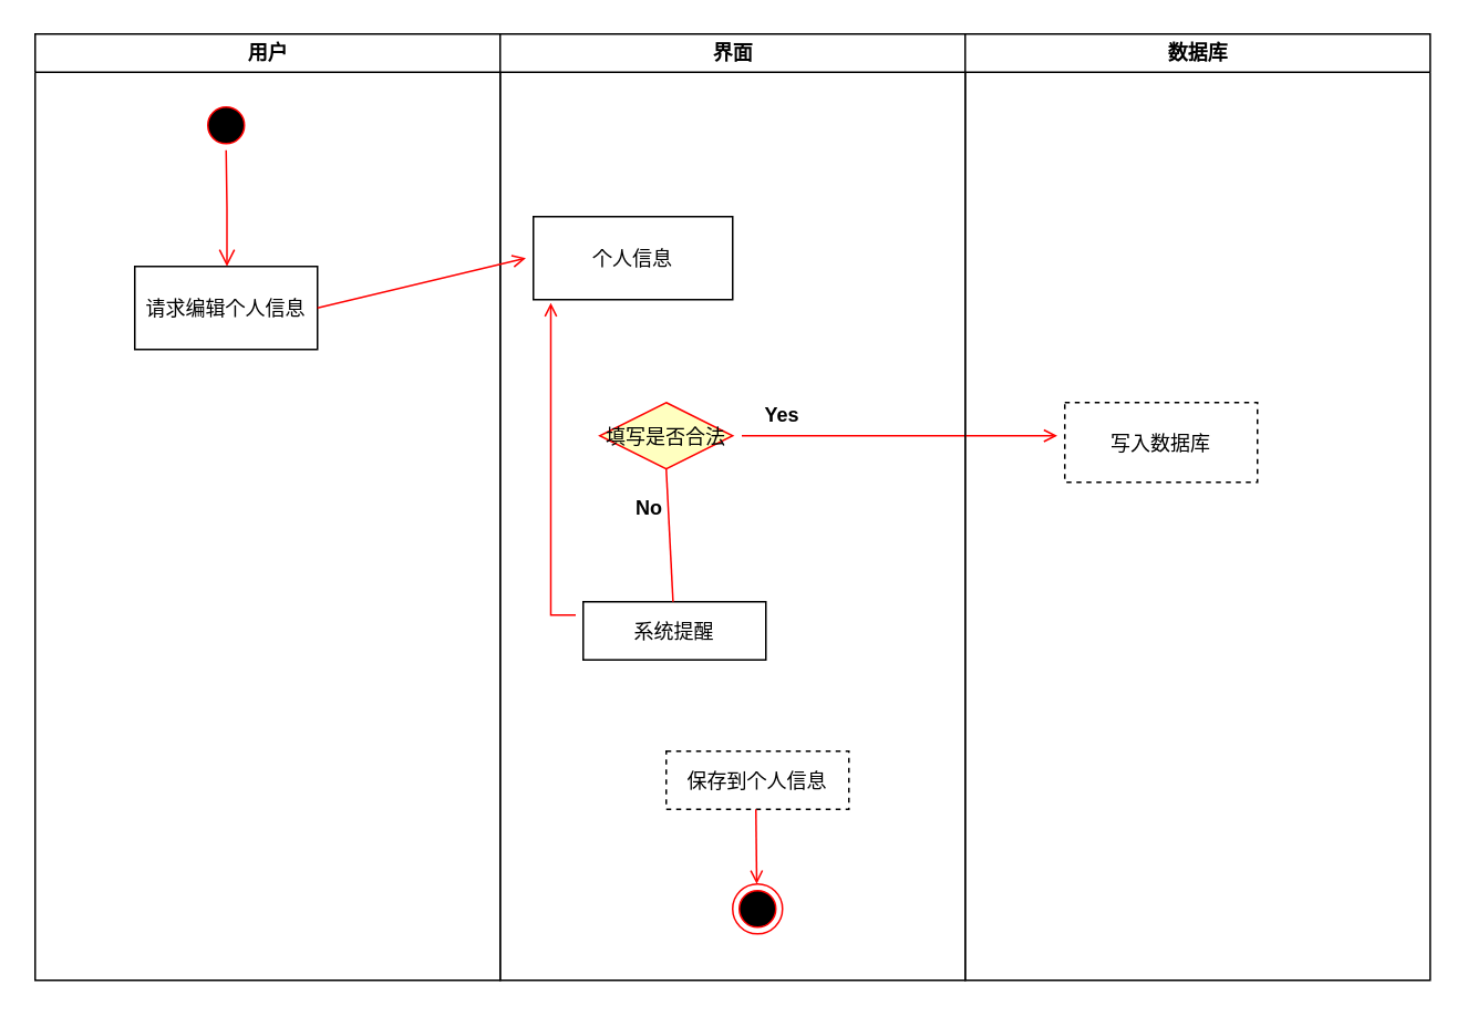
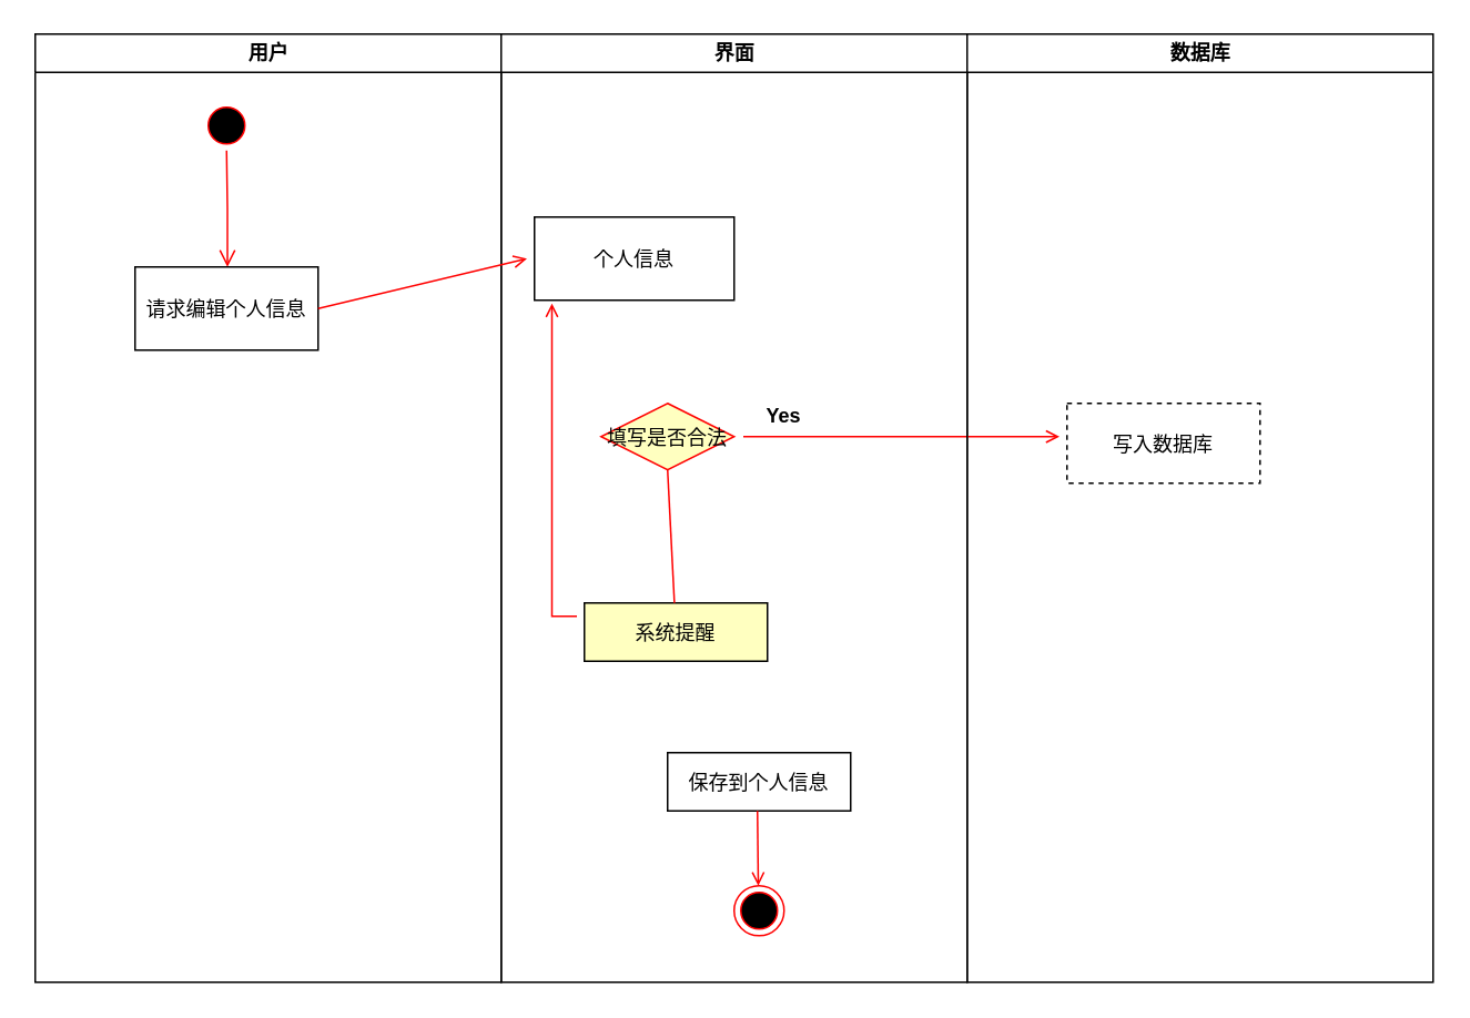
  <mxCell id="0" />
  <mxCell id="1" parent="0" />
  <mxCell id="2" value="用户" style="swimlane;whiteSpace=wrap" parent="1" vertex="1"><mxGeometry x="20.5" y="20" width="280" height="570" as="geometry" /></mxCell>
  <mxCell id="3" value="" style="ellipse;shape=startState;fillColor=#000000;strokeColor=#ff0000;" parent="2" vertex="1"><mxGeometry x="100" y="40" width="30" height="30" as="geometry" /></mxCell>
  <mxCell id="4" value="" style="edgeStyle=elbowEdgeStyle;elbow=horizontal;verticalAlign=bottom;endArrow=open;endSize=8;strokeColor=#FF0000;endFill=1;rounded=0" parent="2" source="3" target="5" edge="1"><mxGeometry x="100" y="40" as="geometry"><mxPoint x="115" y="110" as="targetPoint" /></mxGeometry></mxCell>
  <mxCell id="5" value="请求编辑个人信息" style="" parent="2" vertex="1"><mxGeometry x="60" y="140" width="110" height="50" as="geometry" /></mxCell>
  <mxCell id="6" value="界面" style="swimlane;whiteSpace=wrap" parent="1" vertex="1"><mxGeometry x="300.5" y="20" width="280" height="570" as="geometry" /></mxCell>
  <mxCell id="7" value="个人信息" style="" parent="6" vertex="1"><mxGeometry x="20" y="110" width="120" height="50" as="geometry" /></mxCell>
- <mxCell id="8" value="系统提醒" style="" parent="6" vertex="1"><mxGeometry x="50" y="342" width="110" height="35" as="geometry" /></mxCell>
+ <mxCell id="8" value="系统提醒" style="fillColor=#ffffc0;" parent="6" vertex="1"><mxGeometry x="50" y="342" width="110" height="35" as="geometry" /></mxCell>
  <mxCell id="9" value="" style="endArrow=none;strokeColor=#FF0000;endFill=1;rounded=0;exitX=0.5;exitY=1;exitDx=0;exitDy=0;" parent="6" source="10" target="8" edge="1"><mxGeometry relative="1" as="geometry"><mxPoint x="75" y="270" as="sourcePoint" /></mxGeometry></mxCell>
  <mxCell id="10" value="填写是否合法" style="rhombus;fillColor=#ffffc0;strokeColor=#ff0000;" parent="6" vertex="1"><mxGeometry x="60" y="222" width="80" height="40" as="geometry" /></mxCell>
  <mxCell id="11" value="" style="endArrow=open;strokeColor=#FF0000;endFill=1;rounded=0;" parent="6" edge="1"><mxGeometry relative="1" as="geometry"><mxPoint x="145.5" y="242" as="sourcePoint" /><mxPoint x="335.5" y="242" as="targetPoint" /></mxGeometry></mxCell>
  <mxCell id="12" value="Yes" style="text;align=center;fontStyle=1;verticalAlign=middle;spacingLeft=3;spacingRight=3;strokeColor=none;rotatable=0;points=[[0,0.5],[1,0.5]];portConstraint=eastwest;" parent="6" vertex="1"><mxGeometry x="130" y="216" width="80" height="26" as="geometry" /></mxCell>
- <mxCell id="13" value="No" style="text;align=center;fontStyle=1;verticalAlign=middle;spacingLeft=3;spacingRight=3;strokeColor=none;rotatable=0;points=[[0,0.5],[1,0.5]];portConstraint=eastwest;" parent="6" vertex="1"><mxGeometry x="50" y="272" width="80" height="26" as="geometry" /></mxCell>
- <mxCell id="14" value="保存到个人信息" style="dashed=1;" parent="6" vertex="1"><mxGeometry x="100" y="432" width="110" height="35" as="geometry" /></mxCell>
+ <mxCell id="14" value="保存到个人信息" style="" parent="6" vertex="1"><mxGeometry x="100" y="432" width="110" height="35" as="geometry" /></mxCell>
  <mxCell id="15" value="" style="ellipse;shape=endState;fillColor=#000000;strokeColor=#ff0000" parent="6" vertex="1"><mxGeometry x="140" y="512" width="30" height="30" as="geometry" /></mxCell>
  <mxCell id="16" value="" style="endArrow=open;strokeColor=#FF0000;endFill=1;rounded=0;exitX=0.5;exitY=1;exitDx=0;exitDy=0;" parent="6" edge="1"><mxGeometry relative="1" as="geometry"><mxPoint x="154" y="467" as="sourcePoint" /><mxPoint x="154.5" y="512" as="targetPoint" /></mxGeometry></mxCell>
  <mxCell id="17" value="数据库" style="swimlane;whiteSpace=wrap" parent="1" vertex="1"><mxGeometry x="580.5" y="20" width="280" height="570" as="geometry" /></mxCell>
  <mxCell id="18" value="写入数据库" style="dashed=1;" parent="17" vertex="1"><mxGeometry x="60" y="222" width="116" height="48" as="geometry" /></mxCell>
  <mxCell id="19" value="" style="endArrow=open;strokeColor=#FF0000;endFill=1;rounded=0;exitX=1;exitY=0.5;exitDx=0;exitDy=0;" parent="1" source="5" edge="1"><mxGeometry relative="1" as="geometry"><mxPoint x="156" y="222" as="sourcePoint" /><mxPoint x="316" y="155" as="targetPoint" /></mxGeometry></mxCell>
  <mxCell id="20" value="" style="endArrow=open;strokeColor=#FF0000;endFill=1;rounded=0;" parent="1" edge="1"><mxGeometry relative="1" as="geometry"><mxPoint x="346" y="370" as="sourcePoint" /><mxPoint x="331" y="182" as="targetPoint" /><Array as="points"><mxPoint x="331" y="370" /></Array></mxGeometry></mxCell>
